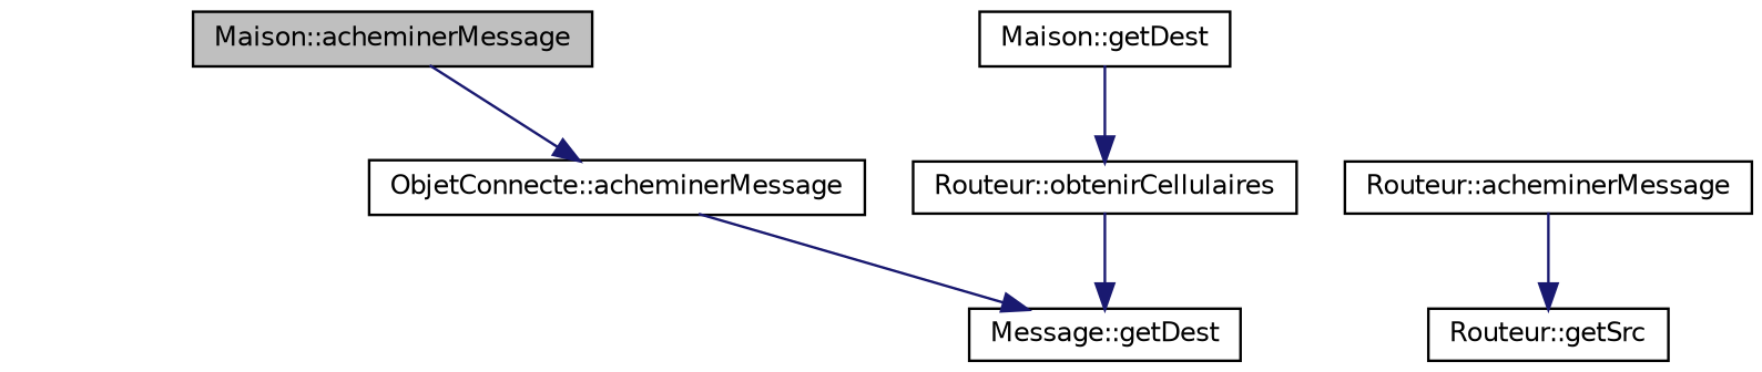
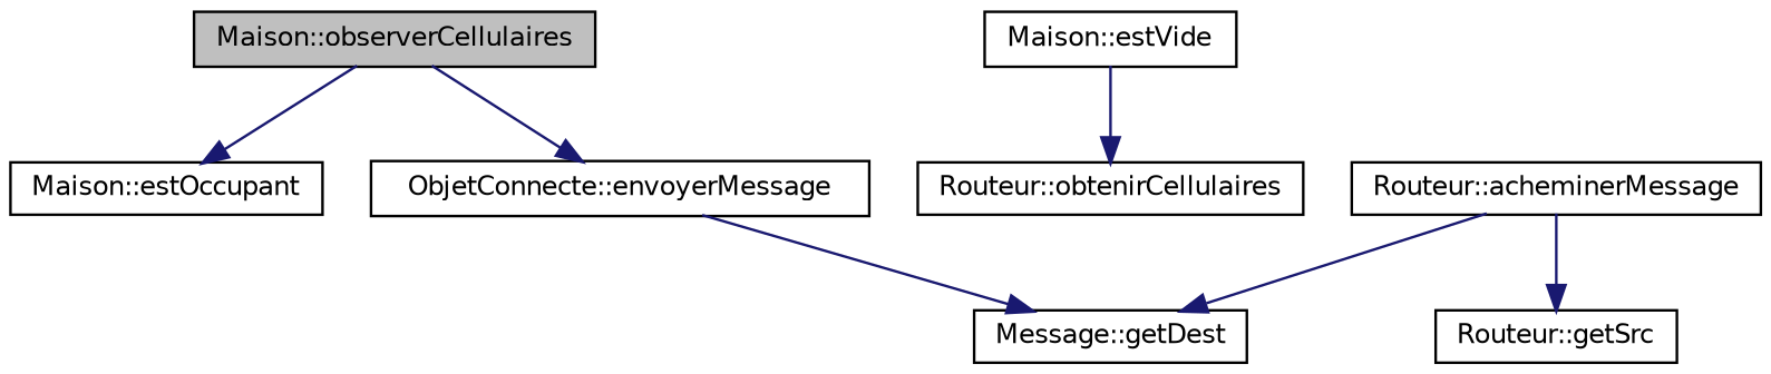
  digraph {
    rankdir=TB
    node [color=black fontname=Helvetica fontsize=10 shape=record]
    edge [color=midnightblue fontname=Helvetica fontsize=10 labelfontname=Helvetica labelfontsize=10 style=solid]
-   n1 [fillcolor=grey75 fontcolor=black height=0.2 label="Maison::acheminerMessage" style=filled width=0.4]
-   n3 [height=0.2 label="ObjetConnecte::acheminerMessage" width=0.4]
+   n1 [fillcolor=grey75 fontcolor=black height=0.2 label="Maison::observerCellulaires" style=filled width=0.4]
+   n2 [height=0.2 label="Maison::estOccupant" width=0.4]
+   n3 [height=0.2 label="ObjetConnecte::envoyerMessage" width=0.4]
    n4 [height=0.2 label="Message::getDest" width=0.4]
-   n5 [height=0.2 label="Maison::getDest" width=0.4]
+   n5 [height=0.2 label="Maison::estVide" width=0.4]
    n6 [height=0.2 label="Routeur::obtenirCellulaires" width=0.4]
    n7 [height=0.2 label="Routeur::acheminerMessage" width=0.4]
    n8 [height=0.2 label="Routeur::getSrc" width=0.4]
+   n1 -> n2
    n1 -> n3
    n3 -> n4
    n5 -> n6
-   n6 -> n4
+   n7 -> n4
    n7 -> n8
  }
